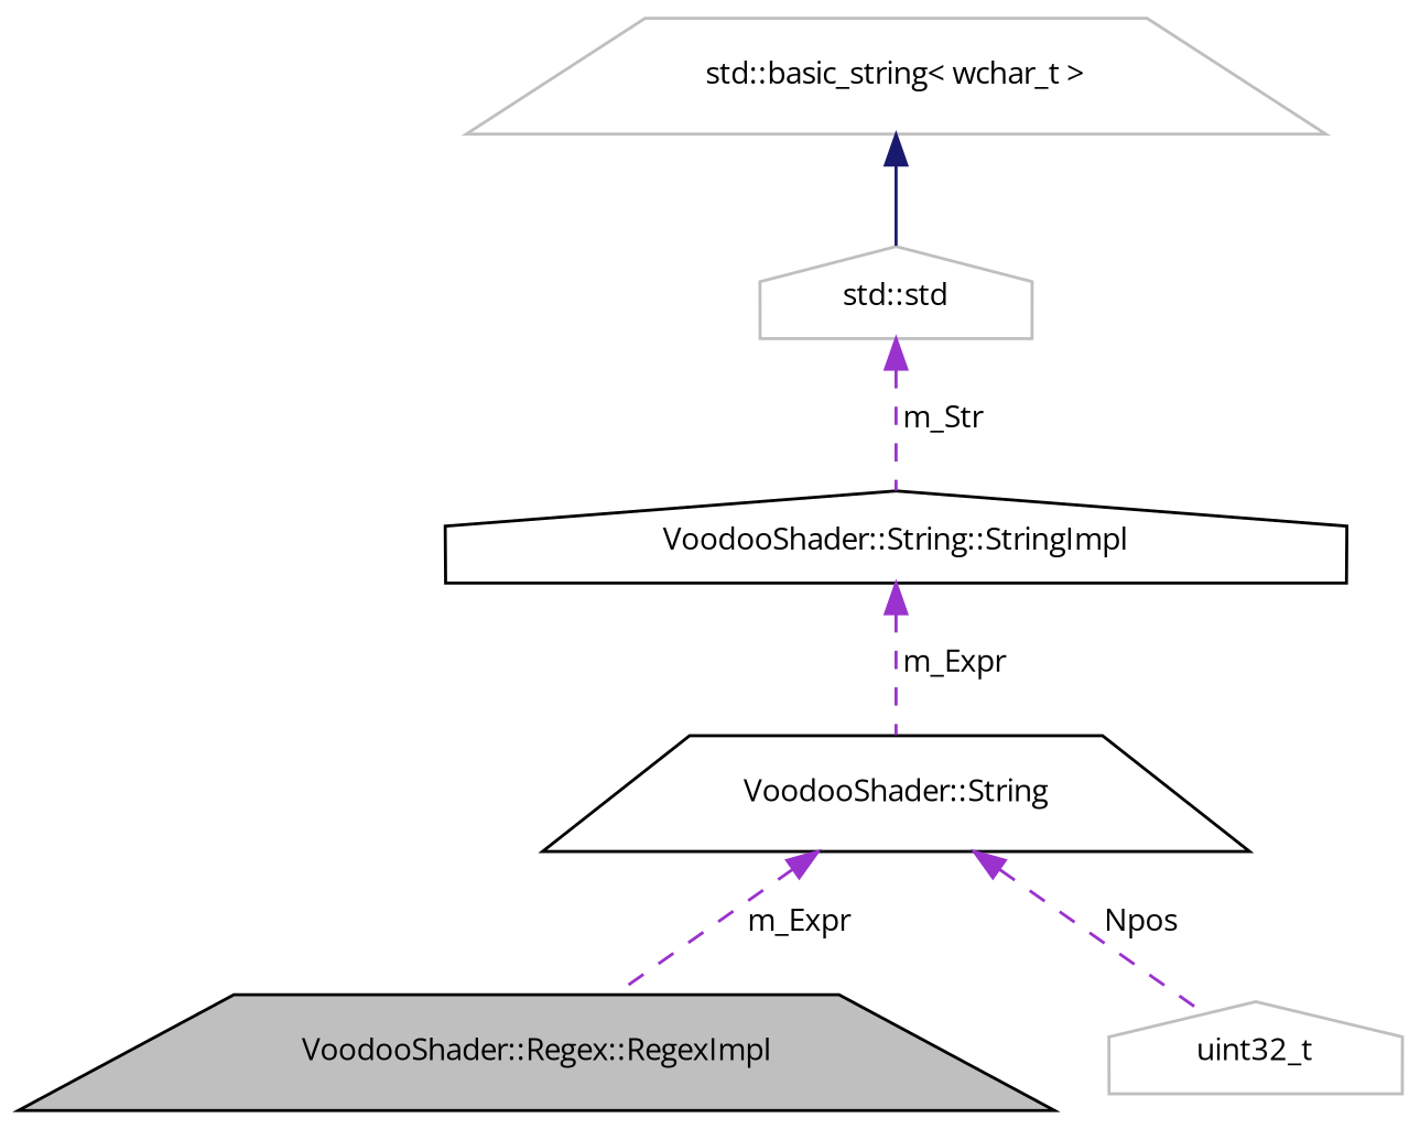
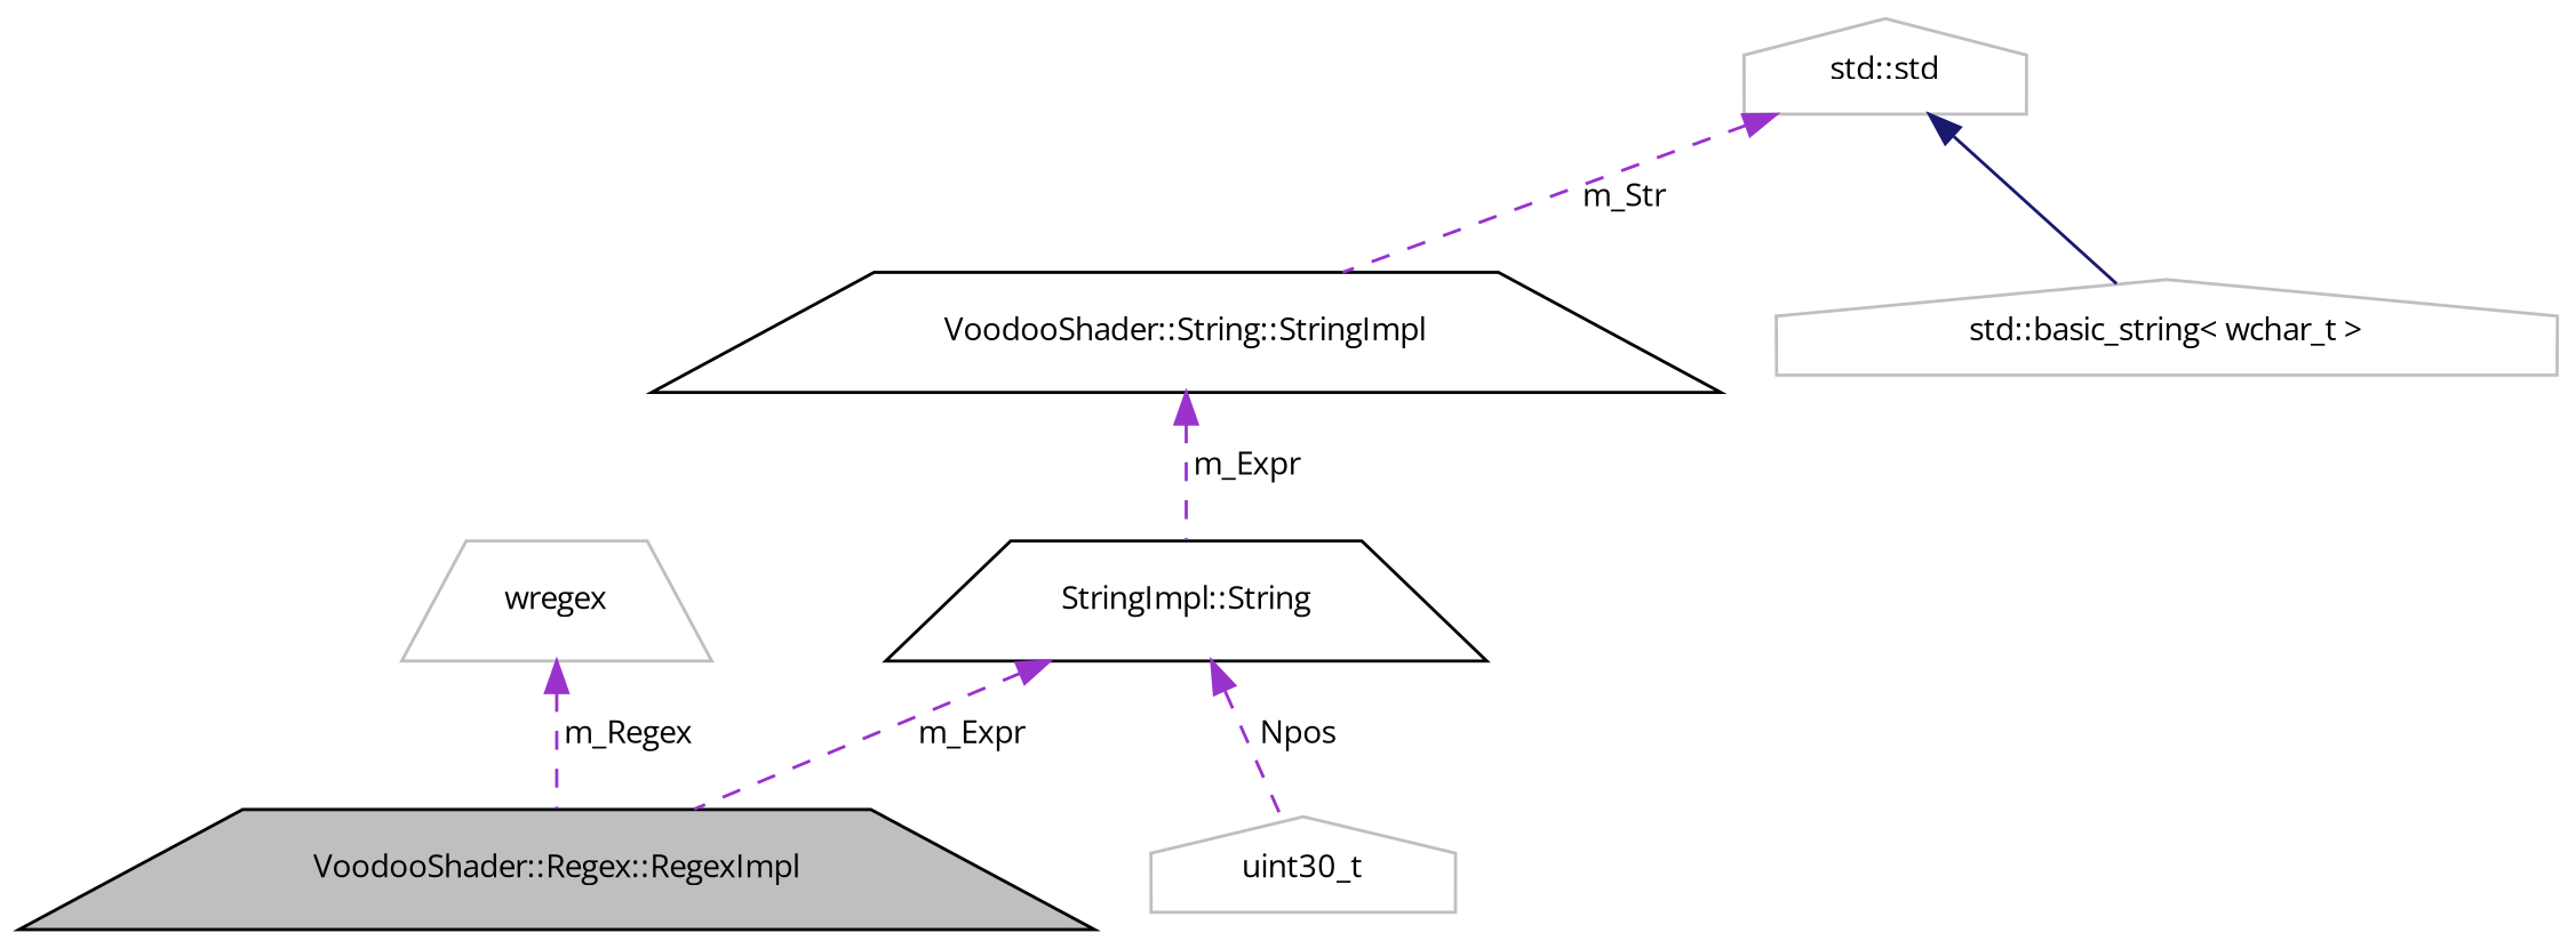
  digraph {
    fontname="Open Sans"
    node [color=grey75 fillcolor=white fontname="Open Sans" fontsize=10 shape=house style=filled]
    edge [color=darkorchid3 dir=back fontname="Open Sans" fontsize=10 labelfontname=Helvetica labelfontsize=10 style=dashed]
    n1 [color=black fillcolor=grey75 fontcolor=black height=0.2 label="VoodooShader::Regex::RegexImpl" shape=trapezium width=0.4]
-   n3 [color=black height=0.2 label="VoodooShader::String" shape=trapezium width=0.4]
-   n4 [height=0.2 label=uint32_t width=0.4]
-   n5 [color=black height=0.2 label="VoodooShader::String::StringImpl" width=0.4]
+   n2 [height=0.2 label=wregex shape=trapezium width=0.4]
+   n3 [color=black height=0.2 label="StringImpl::String" shape=trapezium width=0.4]
+   n4 [height=0.2 label=uint30_t width=0.4]
+   n5 [color=black height=0.2 label="VoodooShader::String::StringImpl" shape=trapezium width=0.4]
    n6 [height=0.2 label="std::std" width=0.4]
-   n7 [height=0.2 label="std::basic_string\< wchar_t \>" shape=trapezium width=0.4]
+   n7 [height=0.2 label="std::basic_string\< wchar_t \>" width=0.4]
+   n2 -> n1 [label=" m_Regex"]
    n3 -> n1 [label=" m_Expr"]
    n3 -> n4 [label=" Npos"]
    n5 -> n3 [label=" m_Expr"]
    n6 -> n5 [label=" m_Str"]
-   n7 -> n6 [color=midnightblue style=solid]
+   n6 -> n7 [color=midnightblue style=solid]
  }
